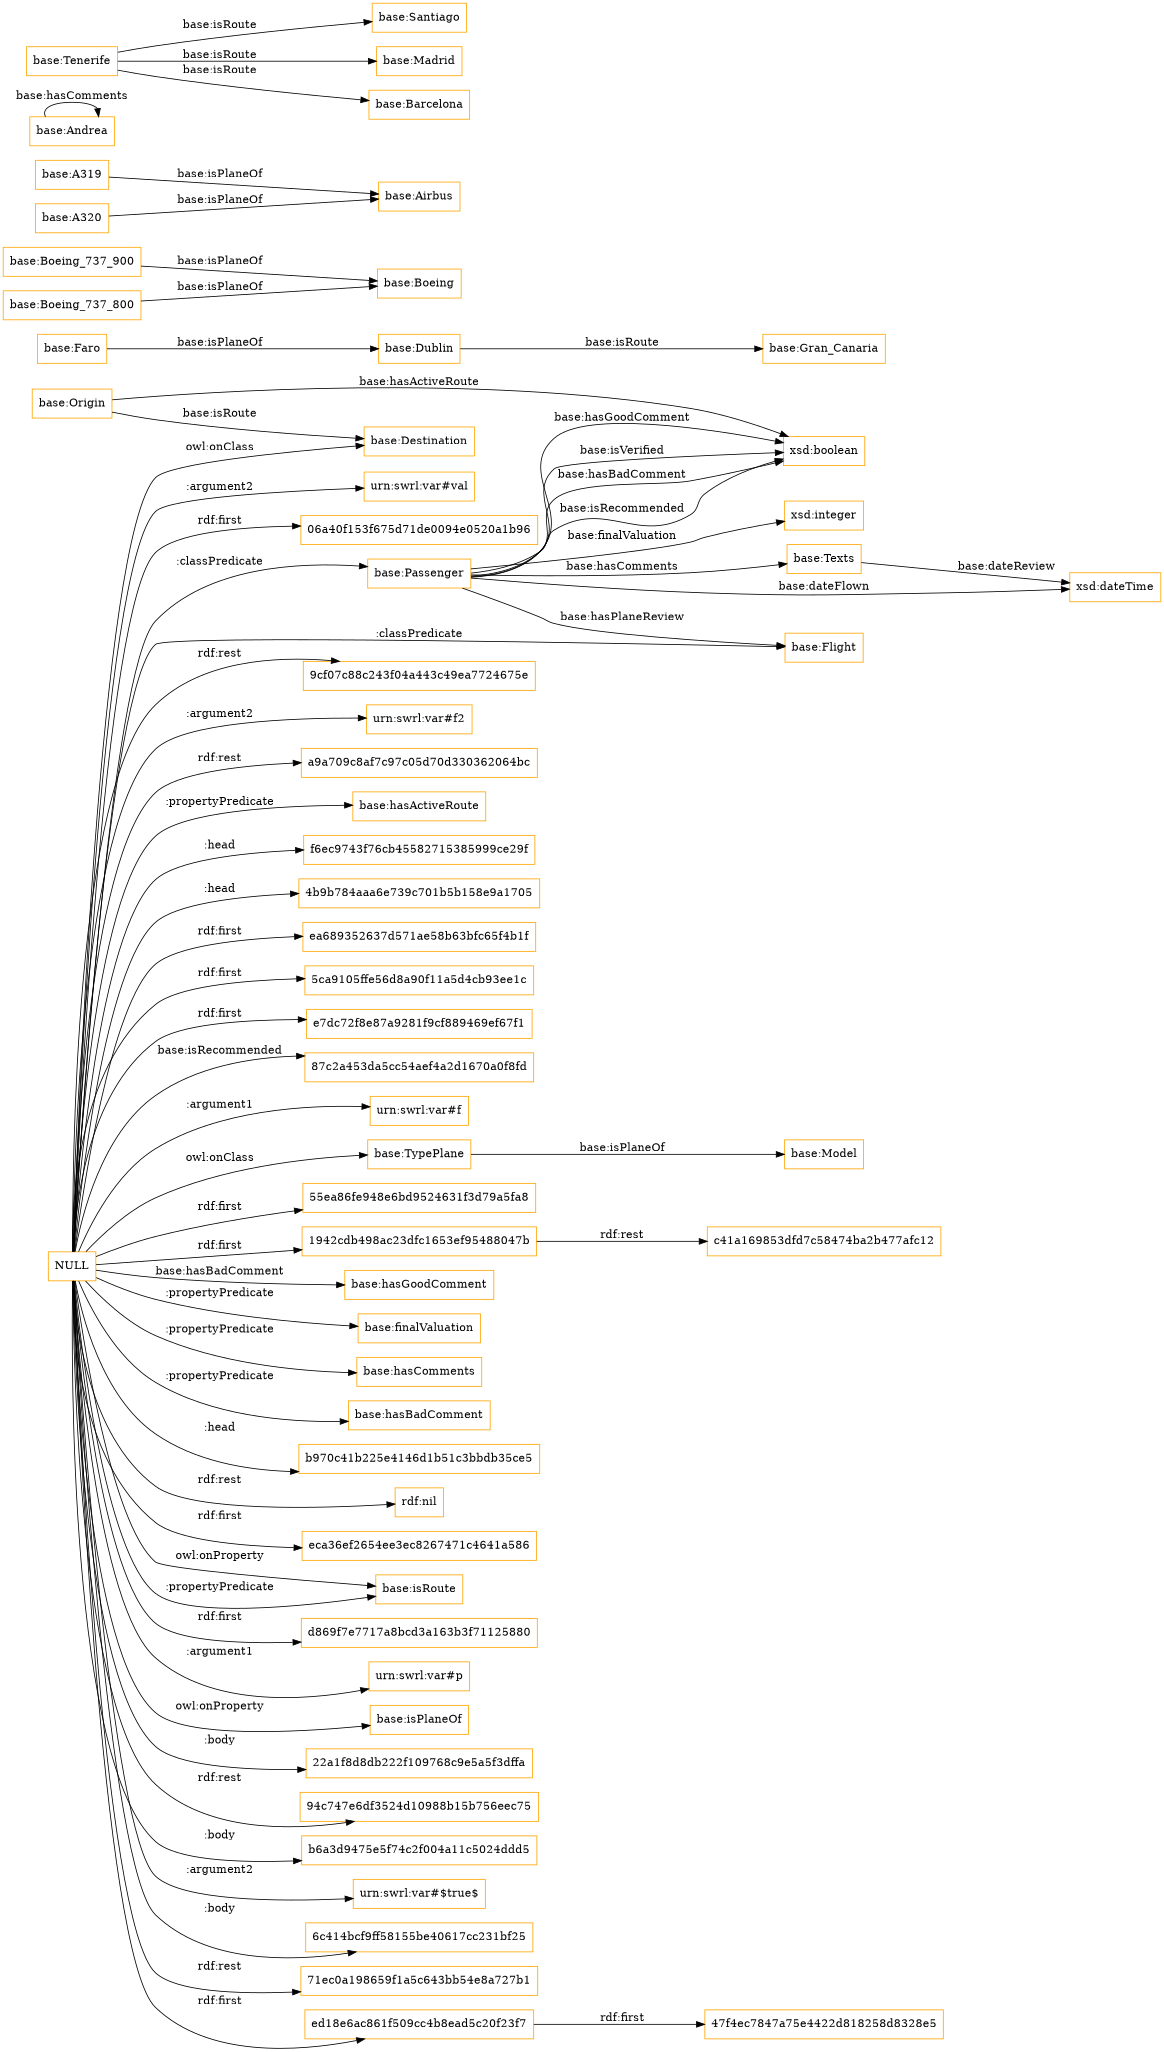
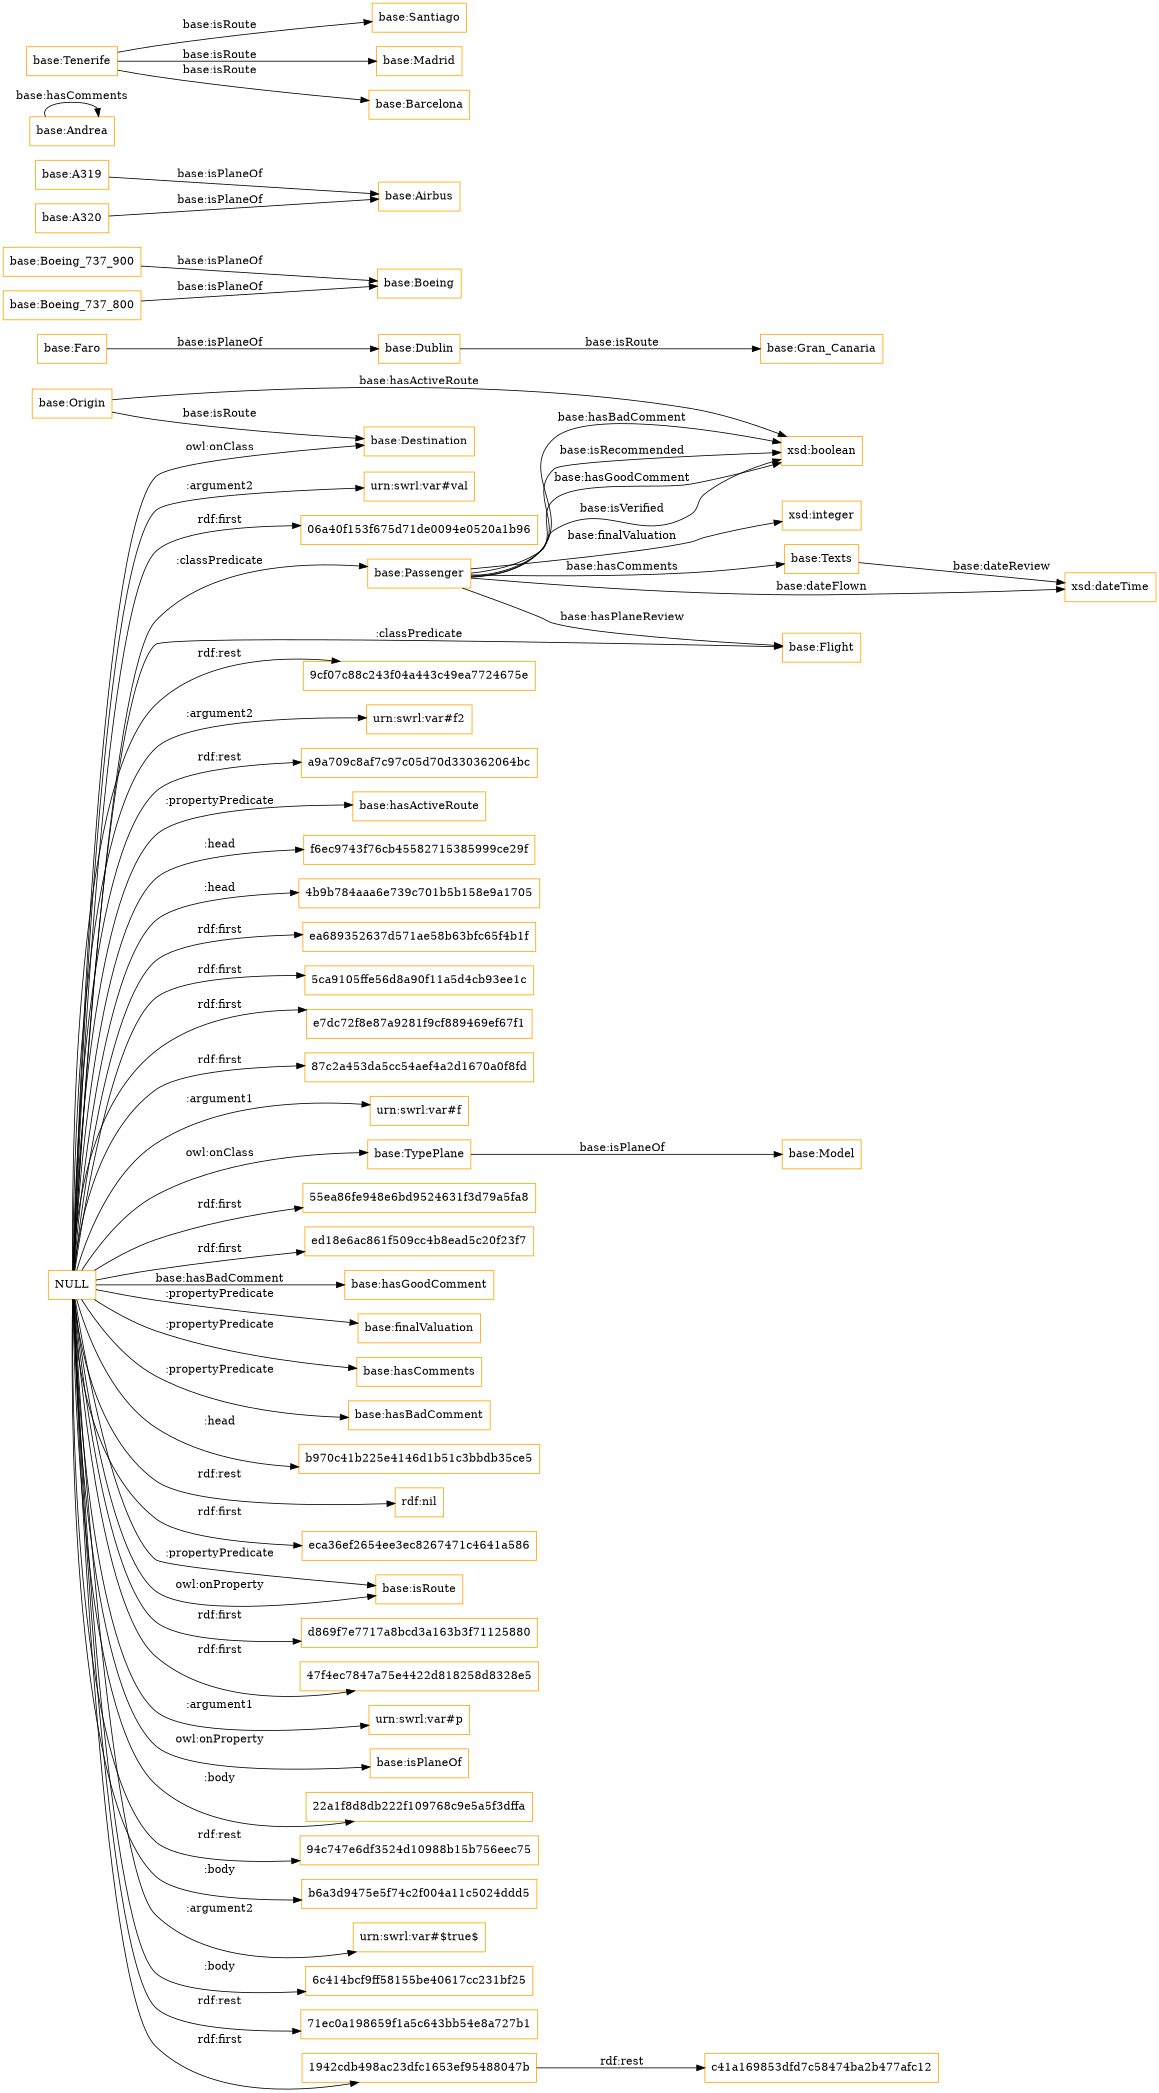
  digraph {
    rankdir=LR
    node [color=orange shape=rectangle]
    "base:Texts"
    "xsd:dateTime"
    "base:Passenger"
    "base:Flight"
    "xsd:boolean"
    "xsd:integer"
    "base:Origin"
    "base:Destination"
    "base:TypePlane"
    "base:Model"
    NULL
    "9cf07c88c243f04a443c49ea7724675e"
    "urn:swrl:var#f2"
    a9a709c8af7c97c05d70d330362064bc
    "base:hasActiveRoute"
    f6ec9743f76cb45582715385999ce29f
    "4b9b784aaa6e739c701b5b158e9a1705"
    ea689352637d571ae58b63bfc65f4b1f
    "5ca9105ffe56d8a90f11a5d4cb93ee1c"
    e7dc72f8e87a9281f9cf889469ef67f1
    "87c2a453da5cc54aef4a2d1670a0f8fd"
    "urn:swrl:var#f"
    "1942cdb498ac23dfc1653ef95488047b"
    "55ea86fe948e6bd9524631f3d79a5fa8"
    ed18e6ac861f509cc4b8ead5c20f23f7
    "base:hasGoodComment"
    "base:finalValuation"
    "base:hasComments"
    "base:hasBadComment"
    b970c41b225e4146d1b51c3bbdb35ce5
    "rdf:nil"
    eca36ef2654ee3ec8267471c4641a586
    "base:isRoute"
    d869f7e7717a8bcd3a163b3f71125880
    "47f4ec7847a75e4422d818258d8328e5"
    "urn:swrl:var#p"
    "base:isPlaneOf"
    "22a1f8d8db222f109768c9e5a5f3dffa"
    "94c747e6df3524d10988b15b756eec75"
    b6a3d9475e5f74c2f004a11c5024ddd5
    "urn:swrl:var#$true$"
    "6c414bcf9ff58155be40617cc231bf25"
    "71ec0a198659f1a5c643bb54e8a727b1"
    "urn:swrl:var#val"
    "06a40f153f675d71de0094e0520a1b96"
    c41a169853dfd7c58474ba2b477afc12
    "base:Dublin"
    "base:Gran_Canaria"
    "base:Boeing_737_900"
    "base:Boeing"
    "base:Boeing_737_800"
    "base:A319"
    "base:Airbus"
    "base:Andrea"
    "base:Tenerife"
    "base:Santiago"
    "base:Madrid"
    "base:Barcelona"
    "base:A320"
    "base:Faro"
    "base:Texts" -> "xsd:dateTime" [label="base:dateReview"]
    "base:Passenger" -> "base:Texts" [label="base:hasComments"]
    "base:Passenger" -> "xsd:dateTime" [label="base:dateFlown"]
    "base:Passenger" -> "base:Flight" [label="base:hasPlaneReview"]
    "base:Passenger" -> "xsd:boolean" [label="base:hasBadComment"]
    "base:Passenger" -> "xsd:boolean" [label="base:isRecommended"]
    "base:Passenger" -> "xsd:boolean" [label="base:hasGoodComment"]
    "base:Passenger" -> "xsd:boolean" [label="base:isVerified"]
    "base:Passenger" -> "xsd:integer" [label="base:finalValuation"]
    "base:Origin" -> "xsd:boolean" [label="base:hasActiveRoute"]
    "base:Origin" -> "base:Destination" [label="base:isRoute"]
    "base:TypePlane" -> "base:Model" [label="base:isPlaneOf"]
    NULL -> "base:Passenger" [label=":classPredicate"]
    NULL -> "base:Flight" [label=":classPredicate"]
    NULL -> "base:Destination" [label="owl:onClass"]
    NULL -> "base:TypePlane" [label="owl:onClass"]
    NULL -> "9cf07c88c243f04a443c49ea7724675e" [label="rdf:rest"]
    NULL -> "urn:swrl:var#f2" [label=":argument2"]
    NULL -> a9a709c8af7c97c05d70d330362064bc [label="rdf:rest"]
    NULL -> "base:hasActiveRoute" [label=":propertyPredicate"]
    NULL -> f6ec9743f76cb45582715385999ce29f [label=":head"]
    NULL -> "4b9b784aaa6e739c701b5b158e9a1705" [label=":head"]
    NULL -> ea689352637d571ae58b63bfc65f4b1f [label="rdf:first"]
    NULL -> "5ca9105ffe56d8a90f11a5d4cb93ee1c" [label="rdf:first"]
    NULL -> e7dc72f8e87a9281f9cf889469ef67f1 [label="rdf:first"]
-   NULL -> "87c2a453da5cc54aef4a2d1670a0f8fd" [label="base:isRecommended"]
+   NULL -> "87c2a453da5cc54aef4a2d1670a0f8fd" [label="rdf:first"]
    NULL -> "urn:swrl:var#f" [label=":argument1"]
    NULL -> "1942cdb498ac23dfc1653ef95488047b" [label="rdf:first"]
    NULL -> "55ea86fe948e6bd9524631f3d79a5fa8" [label="rdf:first"]
    NULL -> ed18e6ac861f509cc4b8ead5c20f23f7 [label="rdf:first"]
    NULL -> "base:hasGoodComment" [label="base:hasBadComment"]
    NULL -> "base:finalValuation" [label=":propertyPredicate"]
    NULL -> "base:hasComments" [label=":propertyPredicate"]
    NULL -> "base:hasBadComment" [label=":propertyPredicate"]
    NULL -> b970c41b225e4146d1b51c3bbdb35ce5 [label=":head"]
    NULL -> "rdf:nil" [label="rdf:rest"]
    NULL -> eca36ef2654ee3ec8267471c4641a586 [label="rdf:first"]
    NULL -> "base:isRoute" [label="owl:onProperty"]
    NULL -> "base:isRoute" [label=":propertyPredicate"]
    NULL -> d869f7e7717a8bcd3a163b3f71125880 [label="rdf:first"]
-   ed18e6ac861f509cc4b8ead5c20f23f7 -> "47f4ec7847a75e4422d818258d8328e5" [label="rdf:first"]
+   NULL -> "47f4ec7847a75e4422d818258d8328e5" [label="rdf:first"]
    NULL -> "urn:swrl:var#p" [label=":argument1"]
    NULL -> "base:isPlaneOf" [label="owl:onProperty"]
    NULL -> "22a1f8d8db222f109768c9e5a5f3dffa" [label=":body"]
    NULL -> "94c747e6df3524d10988b15b756eec75" [label="rdf:rest"]
    NULL -> b6a3d9475e5f74c2f004a11c5024ddd5 [label=":body"]
    NULL -> "urn:swrl:var#$true$" [label=":argument2"]
    NULL -> "6c414bcf9ff58155be40617cc231bf25" [label=":body"]
    NULL -> "71ec0a198659f1a5c643bb54e8a727b1" [label="rdf:rest"]
    NULL -> "urn:swrl:var#val" [label=":argument2"]
    NULL -> "06a40f153f675d71de0094e0520a1b96" [label="rdf:first"]
    "1942cdb498ac23dfc1653ef95488047b" -> c41a169853dfd7c58474ba2b477afc12 [label="rdf:rest"]
    "base:Dublin" -> "base:Gran_Canaria" [label="base:isRoute"]
    "base:Boeing_737_900" -> "base:Boeing" [label="base:isPlaneOf"]
    "base:Boeing_737_800" -> "base:Boeing" [label="base:isPlaneOf"]
    "base:A319" -> "base:Airbus" [label="base:isPlaneOf"]
    "base:Andrea" -> "base:Andrea" [label="base:hasComments"]
    "base:Tenerife" -> "base:Santiago" [label="base:isRoute"]
    "base:Tenerife" -> "base:Madrid" [label="base:isRoute"]
    "base:Tenerife" -> "base:Barcelona" [label="base:isRoute"]
    "base:A320" -> "base:Airbus" [label="base:isPlaneOf"]
    "base:Faro" -> "base:Dublin" [label="base:isPlaneOf"]
  }
